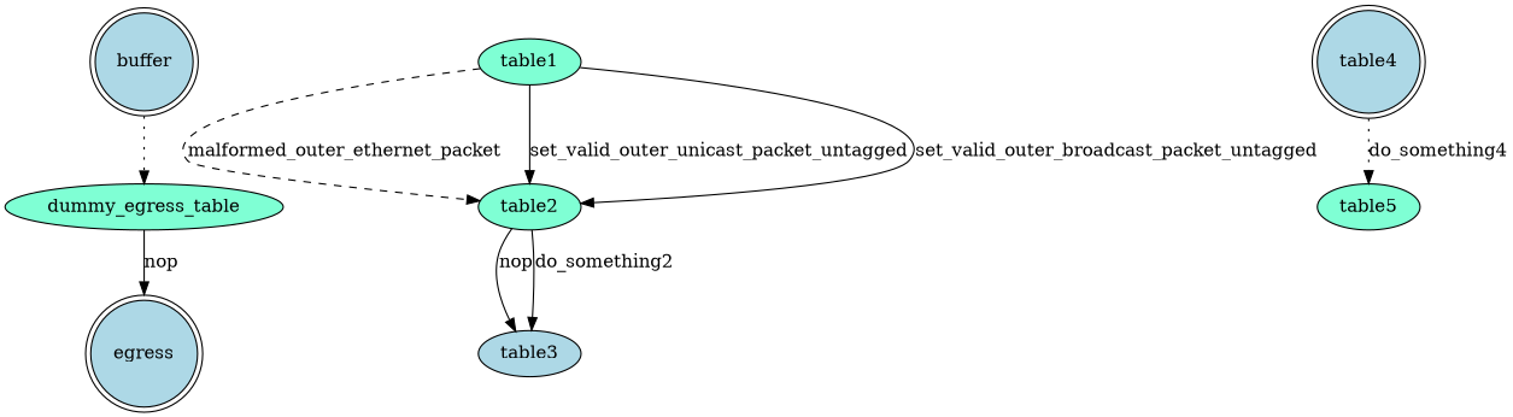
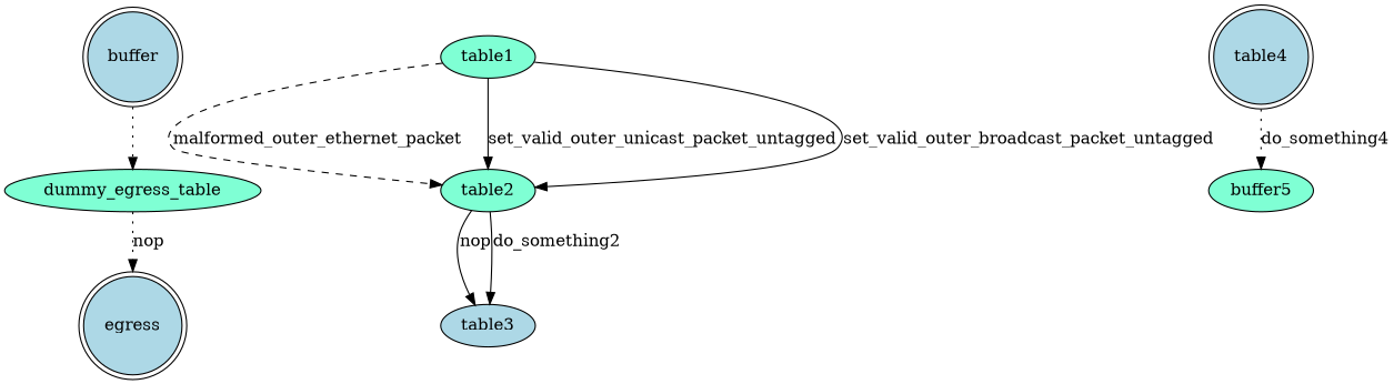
  digraph {
    node [fillcolor=lightblue shape=ellipse style=filled]
    edge [style=solid arrowhead=normal]
    buffer [shape=doublecircle]
    dummy_egress_table [fillcolor=aquamarine]
    egress [shape=doublecircle]
    table1 [fillcolor=aquamarine]
    table2 [fillcolor=aquamarine]
    table3
    table4 [shape=doublecircle]
-   table5 [fillcolor=aquamarine]
+   table5 [fillcolor=aquamarine label=buffer5]
    buffer -> dummy_egress_table [style=dotted arrowhead=""]
-   dummy_egress_table -> egress [label=nop]
+   dummy_egress_table -> egress [label=nop style=dotted]
    table1 -> table2 [label=malformed_outer_ethernet_packet style=dashed]
    table1 -> table2 [label=set_valid_outer_unicast_packet_untagged]
    table1 -> table2 [label=set_valid_outer_broadcast_packet_untagged]
    table2 -> table3 [label=nop]
    table2 -> table3 [label=do_something2]
    table4 -> table5 [label=do_something4 style=dotted]
  }
